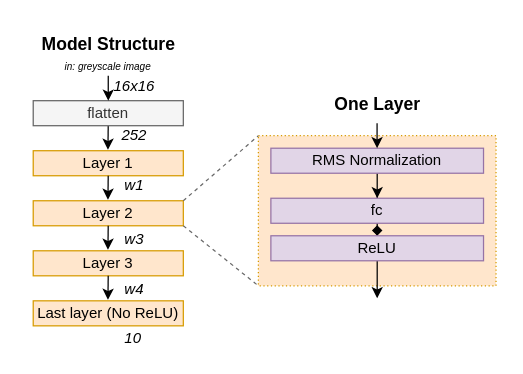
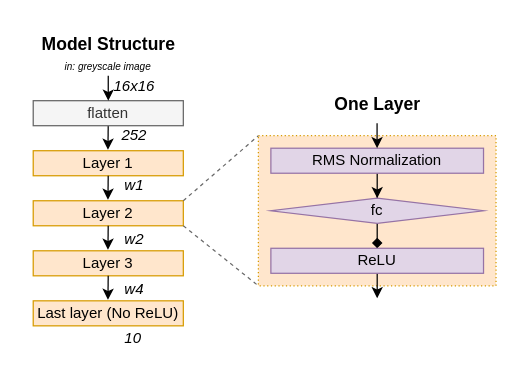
  <mxCell id="0" />
  <mxCell id="1" parent="0" />
  <mxCell id="2" value="" style="rounded=0;whiteSpace=wrap;html=1;dashed=1;dashPattern=1 2;fillColor=#ffe6cc;strokeColor=#d79b00;" vertex="1" parent="1"><mxGeometry x="206" y="107.99" width="190" height="120" as="geometry" /></mxCell>
  <mxCell id="3" value="" style="edgeStyle=orthogonalEdgeStyle;rounded=0;orthogonalLoop=1;jettySize=auto;html=1;entryX=0.5;entryY=0;entryDx=0;entryDy=0;" edge="1" parent="1" source="4" target="6"><mxGeometry relative="1" as="geometry" /></mxCell>
  <mxCell id="4" value="RMS Normalization" style="rounded=0;whiteSpace=wrap;html=1;fillColor=#e1d5e7;strokeColor=#9673a6;" parent="1" vertex="1"><mxGeometry x="216" y="117.99" width="170" height="20" as="geometry" /></mxCell>
  <mxCell id="5" value="" style="edgeStyle=orthogonalEdgeStyle;rounded=0;orthogonalLoop=1;jettySize=auto;html=1;endArrow=diamond;" edge="1" parent="1" source="6" target="8"><mxGeometry relative="1" as="geometry" /></mxCell>
- <mxCell id="6" value="fc" style="rounded=0;whiteSpace=wrap;html=1;fillColor=#e1d5e7;strokeColor=#9673a6;" parent="1" vertex="1"><mxGeometry x="216" y="157.99" width="170" height="20" as="geometry" /></mxCell>
+ <mxCell id="6" value="fc" style="rhombus;whiteSpace=wrap;html=1;fillColor=#e1d5e7;strokeColor=#9673a6;" parent="1" vertex="1"><mxGeometry x="216" y="157.99" width="170" height="20" as="geometry" /></mxCell>
  <mxCell id="7" value="" style="edgeStyle=orthogonalEdgeStyle;rounded=0;orthogonalLoop=1;jettySize=auto;html=1;" edge="1" parent="1" source="8"><mxGeometry relative="1" as="geometry"><mxPoint x="301" y="237.99" as="targetPoint" /></mxGeometry></mxCell>
- <mxCell id="8" value="ReLU" style="rounded=0;whiteSpace=wrap;html=1;fillColor=#e1d5e7;strokeColor=#9673a6;" parent="1" vertex="1"><mxGeometry x="216" y="187.99" width="170" height="20" as="geometry" /></mxCell>
+ <mxCell id="8" value="ReLU" style="rounded=0;whiteSpace=wrap;html=1;fillColor=#e1d5e7;strokeColor=#9673a6;" parent="1" vertex="1"><mxGeometry x="216" y="197.99" width="170" height="20" as="geometry" /></mxCell>
  <mxCell id="9" value="One Layer" style="text;html=1;align=center;verticalAlign=middle;whiteSpace=wrap;rounded=0;fontSize=14;fontStyle=1" vertex="1" parent="1"><mxGeometry x="258.5" y="67.99" width="85" height="30" as="geometry" /></mxCell>
  <mxCell id="10" value="" style="edgeStyle=orthogonalEdgeStyle;rounded=0;orthogonalLoop=1;jettySize=auto;html=1;entryX=0.5;entryY=0;entryDx=0;entryDy=0;" edge="1" parent="1"><mxGeometry relative="1" as="geometry"><mxPoint x="300.9" y="97.99" as="sourcePoint" /><mxPoint x="300.9" y="117.99" as="targetPoint" /></mxGeometry></mxCell>
  <mxCell id="11" value="Layer 1" style="rounded=0;whiteSpace=wrap;html=1;fillColor=#ffe6cc;strokeColor=#d79b00;" vertex="1" parent="1"><mxGeometry x="26" y="120" width="120" height="20" as="geometry" /></mxCell>
  <mxCell id="12" style="edgeStyle=orthogonalEdgeStyle;rounded=0;orthogonalLoop=1;jettySize=auto;html=1;entryX=0.498;entryY=-0.038;entryDx=0;entryDy=0;startArrow=none;startFill=0;entryPerimeter=0;" edge="1" parent="1" target="11"><mxGeometry relative="1" as="geometry"><mxPoint x="85.955" y="100" as="sourcePoint" /><mxPoint x="85.95" y="130" as="targetPoint" /></mxGeometry></mxCell>
  <mxCell id="13" value="flatten" style="rounded=0;whiteSpace=wrap;html=1;fillColor=#f5f5f5;strokeColor=#666666;fontColor=#333333;" vertex="1" parent="1"><mxGeometry x="26" y="80" width="120" height="20" as="geometry" /></mxCell>
  <mxCell id="14" value="252" style="text;html=1;align=center;verticalAlign=middle;whiteSpace=wrap;rounded=0;fontStyle=2" vertex="1" parent="1"><mxGeometry x="92" y="100" width="30" height="15" as="geometry" /></mxCell>
  <mxCell id="15" style="edgeStyle=orthogonalEdgeStyle;rounded=0;orthogonalLoop=1;jettySize=auto;html=1;entryX=0.498;entryY=-0.038;entryDx=0;entryDy=0;startArrow=none;startFill=0;entryPerimeter=0;" edge="1" parent="1"><mxGeometry relative="1" as="geometry"><mxPoint x="86" y="60" as="sourcePoint" /><mxPoint x="85.98" y="80" as="targetPoint" /></mxGeometry></mxCell>
  <mxCell id="16" value="16x16" style="text;html=1;align=center;verticalAlign=middle;whiteSpace=wrap;rounded=0;fontStyle=2" vertex="1" parent="1"><mxGeometry x="92" y="61" width="30" height="15" as="geometry" /></mxCell>
  <mxCell id="17" value="Layer 2" style="rounded=0;whiteSpace=wrap;html=1;fillColor=#ffe6cc;strokeColor=#d79b00;" vertex="1" parent="1"><mxGeometry x="26" y="160" width="120" height="20" as="geometry" /></mxCell>
  <mxCell id="18" style="edgeStyle=orthogonalEdgeStyle;rounded=0;orthogonalLoop=1;jettySize=auto;html=1;entryX=0.498;entryY=-0.038;entryDx=0;entryDy=0;startArrow=none;startFill=0;entryPerimeter=0;" edge="1" parent="1" target="17"><mxGeometry relative="1" as="geometry"><mxPoint x="85.955" y="140" as="sourcePoint" /><mxPoint x="85.95" y="170" as="targetPoint" /></mxGeometry></mxCell>
  <mxCell id="19" value="w1" style="text;html=1;align=center;verticalAlign=middle;whiteSpace=wrap;rounded=0;fontStyle=2" vertex="1" parent="1"><mxGeometry x="92" y="140" width="30" height="15" as="geometry" /></mxCell>
  <mxCell id="20" value="Layer 3" style="rounded=0;whiteSpace=wrap;html=1;fillColor=#ffe6cc;strokeColor=#d79b00;" vertex="1" parent="1"><mxGeometry x="26" y="200" width="120" height="20" as="geometry" /></mxCell>
  <mxCell id="21" style="edgeStyle=orthogonalEdgeStyle;rounded=0;orthogonalLoop=1;jettySize=auto;html=1;entryX=0.498;entryY=-0.038;entryDx=0;entryDy=0;startArrow=none;startFill=0;entryPerimeter=0;" edge="1" parent="1" target="20"><mxGeometry relative="1" as="geometry"><mxPoint x="85.955" y="180" as="sourcePoint" /><mxPoint x="85.95" y="210" as="targetPoint" /></mxGeometry></mxCell>
- <mxCell id="22" value="w3" style="text;html=1;align=center;verticalAlign=middle;whiteSpace=wrap;rounded=0;fontStyle=2" vertex="1" parent="1"><mxGeometry x="92" y="183" width="30" height="15" as="geometry" /></mxCell>
+ <mxCell id="22" value="w2" style="text;html=1;align=center;verticalAlign=middle;whiteSpace=wrap;rounded=0;fontStyle=2" vertex="1" parent="1"><mxGeometry x="92" y="183" width="30" height="15" as="geometry" /></mxCell>
  <mxCell id="23" value="Last layer (No ReLU)" style="rounded=0;whiteSpace=wrap;html=1;fillColor=#ffe6cc;strokeColor=#d79b00;" vertex="1" parent="1"><mxGeometry x="26" y="240" width="120" height="20" as="geometry" /></mxCell>
  <mxCell id="24" style="edgeStyle=orthogonalEdgeStyle;rounded=0;orthogonalLoop=1;jettySize=auto;html=1;entryX=0.498;entryY=-0.038;entryDx=0;entryDy=0;startArrow=none;startFill=0;entryPerimeter=0;" edge="1" parent="1" target="23"><mxGeometry relative="1" as="geometry"><mxPoint x="85.955" y="220" as="sourcePoint" /><mxPoint x="85.95" y="250" as="targetPoint" /></mxGeometry></mxCell>
  <mxCell id="25" value="w4" style="text;html=1;align=center;verticalAlign=middle;whiteSpace=wrap;rounded=0;fontStyle=2" vertex="1" parent="1"><mxGeometry x="92" y="223" width="30" height="15" as="geometry" /></mxCell>
  <mxCell id="26" value="10" style="text;html=1;align=center;verticalAlign=middle;whiteSpace=wrap;rounded=0;fontStyle=2" vertex="1" parent="1"><mxGeometry x="91" y="262" width="30" height="15" as="geometry" /></mxCell>
  <mxCell id="27" value="in: greyscale image" style="text;html=1;align=center;verticalAlign=middle;whiteSpace=wrap;rounded=0;fontStyle=2;fontSize=8;" vertex="1" parent="1"><mxGeometry x="26" y="45" width="120" height="15" as="geometry" /></mxCell>
  <mxCell id="28" value="Model Structure" style="text;html=1;align=center;verticalAlign=middle;whiteSpace=wrap;rounded=0;fontSize=14;fontStyle=1" vertex="1" parent="1"><mxGeometry x="20" y="20" width="132.5" height="30" as="geometry" /></mxCell>
  <mxCell id="29" value="" style="endArrow=none;html=1;strokeWidth=1;rounded=0;entryX=0;entryY=0;entryDx=0;entryDy=0;dashed=1;strokeColor=#696969;" edge="1" parent="1" target="2"><mxGeometry width="50" height="50" relative="1" as="geometry"><mxPoint x="146" y="160" as="sourcePoint" /><mxPoint x="196" y="110" as="targetPoint" /></mxGeometry></mxCell>
  <mxCell id="30" value="" style="endArrow=none;html=1;strokeWidth=1;rounded=0;entryX=0;entryY=1;entryDx=0;entryDy=0;dashed=1;strokeColor=#696969;" edge="1" parent="1" target="2"><mxGeometry width="50" height="50" relative="1" as="geometry"><mxPoint x="146" y="180" as="sourcePoint" /><mxPoint x="206" y="145" as="targetPoint" /></mxGeometry></mxCell>
